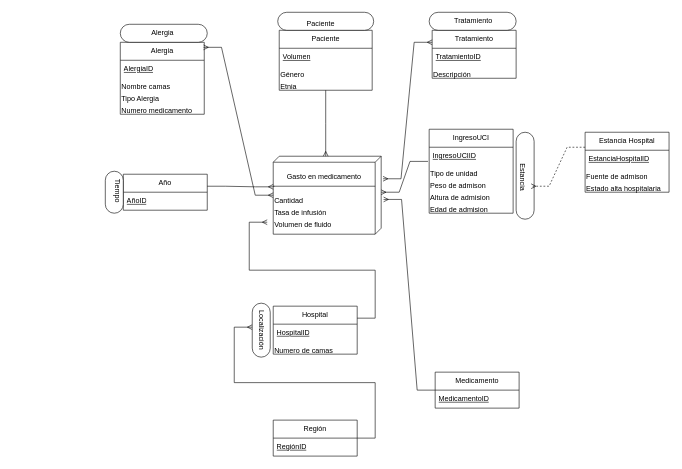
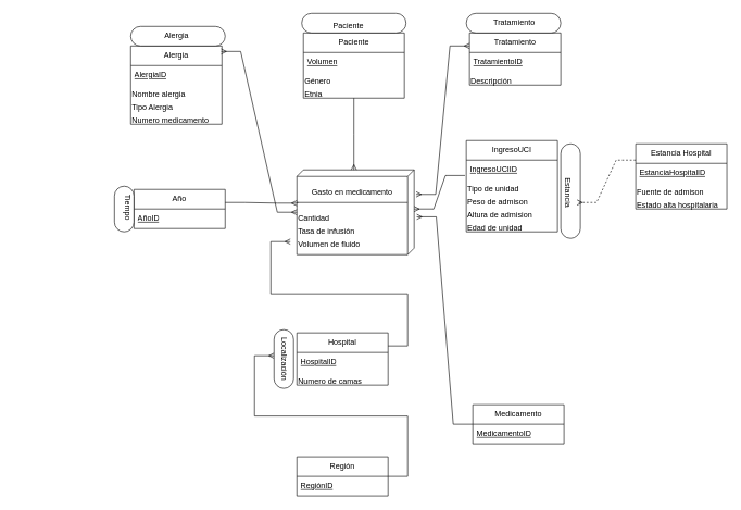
  <mxCell id="0" />
  <mxCell id="1" parent="0" />
  <mxCell id="2" value="" style="rounded=1;whiteSpace=wrap;html=1;arcSize=50;rotation=90;verticalAlign=bottom;" parent="1" vertex="1"><mxGeometry x="802.5" y="277.5" width="145" height="30" as="geometry" /></mxCell>
  <mxCell id="3" value="Año" style="swimlane;fontStyle=0;childLayout=stackLayout;horizontal=1;startSize=30;horizontalStack=0;resizeParent=1;resizeParentMax=0;resizeLast=0;collapsible=1;marginBottom=0;whiteSpace=wrap;html=1;" parent="1" vertex="1"><mxGeometry x="205" y="290" width="140" height="60" as="geometry" /></mxCell>
  <mxCell id="4" value="&lt;u&gt;AñoID&lt;/u&gt;" style="text;strokeColor=none;fillColor=none;align=left;verticalAlign=middle;spacingLeft=4;spacingRight=4;overflow=hidden;points=[[0,0.5],[1,0.5]];portConstraint=eastwest;rotatable=0;whiteSpace=wrap;html=1;" parent="3" vertex="1"><mxGeometry y="30" width="140" height="30" as="geometry" /></mxCell>
  <mxCell id="5" value="" style="verticalAlign=top;align=left;spacingTop=8;spacingLeft=2;spacingRight=12;shape=cube;size=10;direction=south;fontStyle=4;html=1;whiteSpace=wrap;" parent="1" vertex="1"><mxGeometry x="455" y="260" width="180" height="130" as="geometry" /></mxCell>
  <mxCell id="6" value="Cantidad" style="text;whiteSpace=wrap;html=1;" parent="1" vertex="1"><mxGeometry x="455" y="320" width="170" height="20" as="geometry" /></mxCell>
  <mxCell id="7" value="Tasa de infusión" style="text;whiteSpace=wrap;html=1;" parent="1" vertex="1"><mxGeometry x="455" y="340" width="170" height="20" as="geometry" /></mxCell>
  <mxCell id="8" value="" style="endArrow=none;html=1;rounded=0;" parent="1" target="5" edge="1"><mxGeometry relative="1" as="geometry"><mxPoint x="455" y="310" as="sourcePoint" /><mxPoint x="615" y="310" as="targetPoint" /></mxGeometry></mxCell>
  <mxCell id="9" value="" style="endArrow=none;html=1;rounded=0;entryX=1;entryY=0;entryDx=0;entryDy=0;exitX=0.462;exitY=0.989;exitDx=0;exitDy=0;exitPerimeter=0;" parent="1" edge="1"><mxGeometry width="50" height="50" relative="1" as="geometry"><mxPoint x="456.98" y="310.06" as="sourcePoint" /><mxPoint x="625" y="310" as="targetPoint" /><Array as="points"><mxPoint x="455" y="310" /></Array></mxGeometry></mxCell>
  <mxCell id="10" value="Gasto en medicamento" style="text;whiteSpace=wrap;html=1;align=center;" parent="1" vertex="1"><mxGeometry x="455" y="280" width="170" height="20" as="geometry" /></mxCell>
  <mxCell id="11" value="Volumen de fluido" style="text;whiteSpace=wrap;html=1;" parent="1" vertex="1"><mxGeometry x="455" y="360" width="170" height="20" as="geometry" /></mxCell>
  <mxCell id="12" value="" style="rounded=1;whiteSpace=wrap;html=1;arcSize=50;rotation=90;" parent="1" vertex="1"><mxGeometry x="155" y="305" width="70" height="30" as="geometry" /></mxCell>
  <mxCell id="13" value="Tiempo" style="text;strokeColor=none;fillColor=none;align=center;verticalAlign=middle;spacingLeft=4;spacingRight=4;overflow=hidden;points=[[0,0.5],[1,0.5]];portConstraint=eastwest;rotatable=0;whiteSpace=wrap;html=1;direction=north;textDirection=vertical-lr;" parent="1" vertex="1"><mxGeometry x="170" y="250" width="30" height="70" as="geometry" /></mxCell>
  <mxCell id="14" value="Hospital" style="swimlane;fontStyle=0;childLayout=stackLayout;horizontal=1;startSize=30;horizontalStack=0;resizeParent=1;resizeParentMax=0;resizeLast=0;collapsible=1;marginBottom=0;whiteSpace=wrap;html=1;" parent="1" vertex="1"><mxGeometry x="455" y="510" width="140" height="80" as="geometry" /></mxCell>
  <mxCell id="15" value="&lt;u&gt;HospitalID&lt;/u&gt;" style="text;strokeColor=none;fillColor=none;align=left;verticalAlign=middle;spacingLeft=4;spacingRight=4;overflow=hidden;points=[[0,0.5],[1,0.5]];portConstraint=eastwest;rotatable=0;whiteSpace=wrap;html=1;" parent="14" vertex="1"><mxGeometry y="30" width="140" height="30" as="geometry" /></mxCell>
  <mxCell id="16" value="Numero de camas" style="text;whiteSpace=wrap;html=1;" parent="14" vertex="1"><mxGeometry y="60" width="140" height="20" as="geometry" /></mxCell>
  <mxCell id="17" value="" style="edgeStyle=entityRelationEdgeStyle;fontSize=12;html=1;endArrow=ERmany;rounded=0;exitX=1;exitY=0.25;exitDx=0;exitDy=0;" parent="1" source="14" edge="1"><mxGeometry width="100" height="100" relative="1" as="geometry"><mxPoint x="715" y="550" as="sourcePoint" /><mxPoint x="445" y="370" as="targetPoint" /><Array as="points"><mxPoint x="815" y="390" /><mxPoint x="615" y="470" /><mxPoint x="715" y="480" /><mxPoint x="985" y="480" /></Array></mxGeometry></mxCell>
  <mxCell id="18" value="Región" style="swimlane;fontStyle=0;childLayout=stackLayout;horizontal=1;startSize=30;horizontalStack=0;resizeParent=1;resizeParentMax=0;resizeLast=0;collapsible=1;marginBottom=0;whiteSpace=wrap;html=1;" parent="1" vertex="1"><mxGeometry x="455" y="700" width="140" height="60" as="geometry" /></mxCell>
  <mxCell id="19" value="&lt;u&gt;RegiónID&lt;/u&gt;" style="text;strokeColor=none;fillColor=none;align=left;verticalAlign=middle;spacingLeft=4;spacingRight=4;overflow=hidden;points=[[0,0.5],[1,0.5]];portConstraint=eastwest;rotatable=0;whiteSpace=wrap;html=1;" parent="18" vertex="1"><mxGeometry y="30" width="140" height="30" as="geometry" /></mxCell>
  <mxCell id="20" value="" style="edgeStyle=entityRelationEdgeStyle;fontSize=12;html=1;endArrow=ERmany;rounded=0;entryX=1;entryY=0.5;entryDx=0;entryDy=0;" parent="1" source="18" edge="1"><mxGeometry width="100" height="100" relative="1" as="geometry"><mxPoint x="420" y="720" as="sourcePoint" /><mxPoint x="420" y="545" as="targetPoint" /><Array as="points"><mxPoint x="220" y="490" /><mxPoint x="20" y="570" /><mxPoint x="120" y="580" /><mxPoint x="390" y="580" /></Array></mxGeometry></mxCell>
  <mxCell id="21" value="" style="edgeStyle=entityRelationEdgeStyle;fontSize=12;html=1;endArrow=ERmany;rounded=0;" parent="1" edge="1"><mxGeometry width="100" height="100" relative="1" as="geometry"><mxPoint x="345" y="310" as="sourcePoint" /><mxPoint x="455" y="311" as="targetPoint" /><Array as="points"><mxPoint x="405" y="460" /><mxPoint x="405" y="310" /><mxPoint x="415" y="420" /></Array></mxGeometry></mxCell>
  <mxCell id="22" value="" style="rounded=1;whiteSpace=wrap;html=1;arcSize=50;rotation=90;" parent="1" vertex="1"><mxGeometry x="390" y="535" width="90" height="30" as="geometry" /></mxCell>
  <mxCell id="23" value="Localización" style="text;whiteSpace=wrap;html=1;rotation=90;" parent="1" vertex="1"><mxGeometry x="400" y="545" width="80" height="20" as="geometry" /></mxCell>
  <mxCell id="24" value="Medicamento" style="swimlane;fontStyle=0;childLayout=stackLayout;horizontal=1;startSize=30;horizontalStack=0;resizeParent=1;resizeParentMax=0;resizeLast=0;collapsible=1;marginBottom=0;whiteSpace=wrap;html=1;" parent="1" vertex="1"><mxGeometry x="725" y="620" width="140" height="60" as="geometry" /></mxCell>
  <mxCell id="25" value="&lt;u&gt;MedicamentoID&lt;/u&gt;" style="text;strokeColor=none;fillColor=none;align=left;verticalAlign=middle;spacingLeft=4;spacingRight=4;overflow=hidden;points=[[0,0.5],[1,0.5]];portConstraint=eastwest;rotatable=0;whiteSpace=wrap;html=1;" parent="24" vertex="1"><mxGeometry y="30" width="140" height="30" as="geometry" /></mxCell>
  <mxCell id="26" value="IngresoUCI" style="swimlane;fontStyle=0;childLayout=stackLayout;horizontal=1;startSize=30;horizontalStack=0;resizeParent=1;resizeParentMax=0;resizeLast=0;collapsible=1;marginBottom=0;whiteSpace=wrap;html=1;" parent="1" vertex="1"><mxGeometry x="715" y="215" width="140" height="140" as="geometry" /></mxCell>
  <mxCell id="27" value="&lt;u&gt;IngresoUCIID&lt;/u&gt;" style="text;strokeColor=none;fillColor=none;align=left;verticalAlign=middle;spacingLeft=4;spacingRight=4;overflow=hidden;points=[[0,0.5],[1,0.5]];portConstraint=eastwest;rotatable=0;whiteSpace=wrap;html=1;" parent="26" vertex="1"><mxGeometry y="30" width="140" height="30" as="geometry" /></mxCell>
  <mxCell id="28" value="Tipo de unidad" style="text;whiteSpace=wrap;html=1;" parent="26" vertex="1"><mxGeometry y="60" width="140" height="20" as="geometry" /></mxCell>
  <mxCell id="29" value="Peso de admison" style="text;whiteSpace=wrap;html=1;" parent="26" vertex="1"><mxGeometry y="80" width="140" height="20" as="geometry" /></mxCell>
  <mxCell id="30" value="Altura de admision" style="text;whiteSpace=wrap;html=1;" parent="26" vertex="1"><mxGeometry y="100" width="140" height="20" as="geometry" /></mxCell>
- <mxCell id="31" value="Edad de admision" style="text;whiteSpace=wrap;html=1;" parent="26" vertex="1"><mxGeometry y="120" width="140" height="20" as="geometry" /></mxCell>
+ <mxCell id="31" value="Edad de unidad" style="text;whiteSpace=wrap;html=1;" parent="26" vertex="1"><mxGeometry y="120" width="140" height="20" as="geometry" /></mxCell>
  <mxCell id="32" value="Estancia Hospital" style="swimlane;fontStyle=0;childLayout=stackLayout;horizontal=1;startSize=30;horizontalStack=0;resizeParent=1;resizeParentMax=0;resizeLast=0;collapsible=1;marginBottom=0;whiteSpace=wrap;html=1;" parent="1" vertex="1"><mxGeometry x="975" y="220" width="140" height="100" as="geometry" /></mxCell>
  <mxCell id="33" value="&lt;u&gt;EstanciaHospitalID&lt;/u&gt;" style="text;strokeColor=none;fillColor=none;align=left;verticalAlign=middle;spacingLeft=4;spacingRight=4;overflow=hidden;points=[[0,0.5],[1,0.5]];portConstraint=eastwest;rotatable=0;whiteSpace=wrap;html=1;" parent="32" vertex="1"><mxGeometry y="30" width="140" height="30" as="geometry" /></mxCell>
  <mxCell id="34" value="Fuente de admison" style="text;whiteSpace=wrap;html=1;" parent="32" vertex="1"><mxGeometry y="60" width="140" height="20" as="geometry" /></mxCell>
  <mxCell id="35" value="Estado alta hospitalaria" style="text;whiteSpace=wrap;html=1;" parent="32" vertex="1"><mxGeometry y="80" width="140" height="20" as="geometry" /></mxCell>
  <mxCell id="36" value="Estancia" style="text;whiteSpace=wrap;html=1;rotation=90;" parent="1" vertex="1"><mxGeometry x="835" y="300" width="80" height="20" as="geometry" /></mxCell>
  <mxCell id="37" value="" style="edgeStyle=entityRelationEdgeStyle;fontSize=12;html=1;endArrow=ERmany;rounded=0;exitX=-0.014;exitY=0.383;exitDx=0;exitDy=0;exitPerimeter=0;entryX=0;entryY=0;entryDx=60;entryDy=0;entryPerimeter=0;" parent="1" source="26" target="5" edge="1"><mxGeometry width="100" height="100" relative="1" as="geometry"><mxPoint x="495" y="460" as="sourcePoint" /><mxPoint x="595" y="360" as="targetPoint" /></mxGeometry></mxCell>
  <mxCell id="38" value="" style="edgeStyle=entityRelationEdgeStyle;fontSize=12;html=1;endArrow=ERmany;rounded=0;exitX=0;exitY=0.5;exitDx=0;exitDy=0;entryX=0.554;entryY=-0.022;entryDx=0;entryDy=0;entryPerimeter=0;" parent="1" source="24" target="5" edge="1"><mxGeometry width="100" height="100" relative="1" as="geometry"><mxPoint x="723" y="253" as="sourcePoint" /><mxPoint x="645" y="330" as="targetPoint" /></mxGeometry></mxCell>
  <mxCell id="39" value="" style="edgeStyle=entityRelationEdgeStyle;fontSize=12;html=1;endArrow=ERmany;rounded=0;exitX=0;exitY=0.25;exitDx=0;exitDy=0;entryX=0.5;entryY=0;entryDx=0;entryDy=0;dashed=1;" parent="1" source="32" target="36" edge="1"><mxGeometry width="100" height="100" relative="1" as="geometry"><mxPoint x="755" y="390" as="sourcePoint" /><mxPoint x="815" y="320" as="targetPoint" /></mxGeometry></mxCell>
  <mxCell id="40" value="Alergia" style="swimlane;fontStyle=0;childLayout=stackLayout;horizontal=1;startSize=30;horizontalStack=0;resizeParent=1;resizeParentMax=0;resizeLast=0;collapsible=1;marginBottom=0;whiteSpace=wrap;html=1;" parent="1" vertex="1"><mxGeometry x="200" y="70" width="140" height="120" as="geometry" /></mxCell>
  <mxCell id="41" value="&lt;u&gt;AlergiaID&lt;/u&gt;" style="text;strokeColor=none;fillColor=none;align=left;verticalAlign=middle;spacingLeft=4;spacingRight=4;overflow=hidden;points=[[0,0.5],[1,0.5]];portConstraint=eastwest;rotatable=0;whiteSpace=wrap;html=1;" parent="40" vertex="1"><mxGeometry y="30" width="140" height="30" as="geometry" /></mxCell>
- <mxCell id="42" value="Nombre camas" style="text;whiteSpace=wrap;html=1;" parent="40" vertex="1"><mxGeometry y="60" width="140" height="20" as="geometry" /></mxCell>
+ <mxCell id="42" value="Nombre alergia" style="text;whiteSpace=wrap;html=1;" parent="40" vertex="1"><mxGeometry y="60" width="140" height="20" as="geometry" /></mxCell>
  <mxCell id="43" value="Tipo Alergia" style="text;whiteSpace=wrap;html=1;" parent="40" vertex="1"><mxGeometry y="80" width="140" height="20" as="geometry" /></mxCell>
  <mxCell id="44" value="Numero medicamento" style="text;whiteSpace=wrap;html=1;" parent="40" vertex="1"><mxGeometry y="100" width="140" height="20" as="geometry" /></mxCell>
  <mxCell id="45" value="Tratamiento" style="swimlane;fontStyle=0;childLayout=stackLayout;horizontal=1;startSize=30;horizontalStack=0;resizeParent=1;resizeParentMax=0;resizeLast=0;collapsible=1;marginBottom=0;whiteSpace=wrap;html=1;" parent="1" vertex="1"><mxGeometry x="720" y="50" width="140" height="80" as="geometry" /></mxCell>
  <mxCell id="46" value="&lt;u style=&quot;background-color: initial;&quot;&gt;TratamientoID&lt;/u&gt;" style="text;strokeColor=none;fillColor=none;align=left;verticalAlign=middle;spacingLeft=4;spacingRight=4;overflow=hidden;points=[[0,0.5],[1,0.5]];portConstraint=eastwest;rotatable=0;whiteSpace=wrap;html=1;" parent="45" vertex="1"><mxGeometry y="30" width="140" height="30" as="geometry" /></mxCell>
  <mxCell id="47" value="Descripción" style="text;whiteSpace=wrap;html=1;" parent="45" vertex="1"><mxGeometry y="60" width="140" height="20" as="geometry" /></mxCell>
  <mxCell id="48" value="" style="rounded=1;whiteSpace=wrap;html=1;arcSize=50;rotation=0;verticalAlign=bottom;" parent="1" vertex="1"><mxGeometry x="715" y="20" width="145" height="30" as="geometry" /></mxCell>
  <mxCell id="49" value="" style="rounded=1;whiteSpace=wrap;html=1;arcSize=50;rotation=0;verticalAlign=bottom;" parent="1" vertex="1"><mxGeometry x="200" y="40" width="145" height="30" as="geometry" /></mxCell>
  <mxCell id="50" value="Tratamiento" style="text;whiteSpace=wrap;html=1;rotation=0;" parent="1" vertex="1"><mxGeometry x="755" y="20" width="80" height="20" as="geometry" /></mxCell>
  <mxCell id="51" value="Alergia" style="text;whiteSpace=wrap;html=1;rotation=0;" parent="1" vertex="1"><mxGeometry x="250" y="40" width="80" height="20" as="geometry" /></mxCell>
  <mxCell id="52" value="Paciente" style="swimlane;fontStyle=0;childLayout=stackLayout;horizontal=1;startSize=30;horizontalStack=0;resizeParent=1;resizeParentMax=0;resizeLast=0;collapsible=1;marginBottom=0;whiteSpace=wrap;html=1;" parent="1" vertex="1"><mxGeometry x="465" y="50" width="155" height="100" as="geometry" /></mxCell>
  <mxCell id="53" value="&lt;u&gt;Volumen&lt;/u&gt;" style="text;strokeColor=none;fillColor=none;align=left;verticalAlign=middle;spacingLeft=4;spacingRight=4;overflow=hidden;points=[[0,0.5],[1,0.5]];portConstraint=eastwest;rotatable=0;whiteSpace=wrap;html=1;" parent="52" vertex="1"><mxGeometry y="30" width="155" height="30" as="geometry" /></mxCell>
  <mxCell id="54" value="Género" style="text;whiteSpace=wrap;html=1;" parent="52" vertex="1"><mxGeometry y="60" width="155" height="20" as="geometry" /></mxCell>
  <mxCell id="55" style="edgeStyle=orthogonalEdgeStyle;rounded=0;orthogonalLoop=1;jettySize=auto;html=1;endArrow=ERmany;endFill=0;" parent="52" source="56" edge="1"><mxGeometry relative="1" as="geometry"><mxPoint x="77.5" y="210" as="targetPoint" /></mxGeometry></mxCell>
  <mxCell id="56" value="Etnia" style="text;whiteSpace=wrap;html=1;" parent="52" vertex="1"><mxGeometry y="80" width="155" height="20" as="geometry" /></mxCell>
  <mxCell id="57" value="" style="rounded=1;whiteSpace=wrap;html=1;arcSize=50;rotation=0;verticalAlign=bottom;" parent="1" vertex="1"><mxGeometry x="462.5" y="20" width="160" height="30" as="geometry" /></mxCell>
  <mxCell id="58" value="Paciente" style="text;whiteSpace=wrap;html=1;rotation=0;" parent="1" vertex="1"><mxGeometry x="509" y="25" width="80" height="20" as="geometry" /></mxCell>
  <mxCell id="59" value="" style="edgeStyle=entityRelationEdgeStyle;fontSize=12;html=1;endArrow=ERmany;startArrow=ERmany;rounded=0;entryX=0.991;entryY=0.07;entryDx=0;entryDy=0;entryPerimeter=0;" parent="1" source="5" target="40" edge="1"><mxGeometry width="100" height="100" relative="1" as="geometry"><mxPoint x="250" y="307.5" as="sourcePoint" /><mxPoint x="350" y="207.5" as="targetPoint" /><Array as="points"><mxPoint x="405" y="230" /></Array></mxGeometry></mxCell>
  <mxCell id="60" value="" style="edgeStyle=entityRelationEdgeStyle;fontSize=12;html=1;endArrow=ERmany;startArrow=ERmany;rounded=0;entryX=0;entryY=0.25;entryDx=0;entryDy=0;exitX=0.289;exitY=-0.017;exitDx=0;exitDy=0;exitPerimeter=0;" parent="1" source="5" target="45" edge="1"><mxGeometry width="100" height="100" relative="1" as="geometry"><mxPoint x="465" y="335" as="sourcePoint" /><mxPoint x="349" y="88" as="targetPoint" /><Array as="points"><mxPoint x="415" y="240" /></Array></mxGeometry></mxCell>
